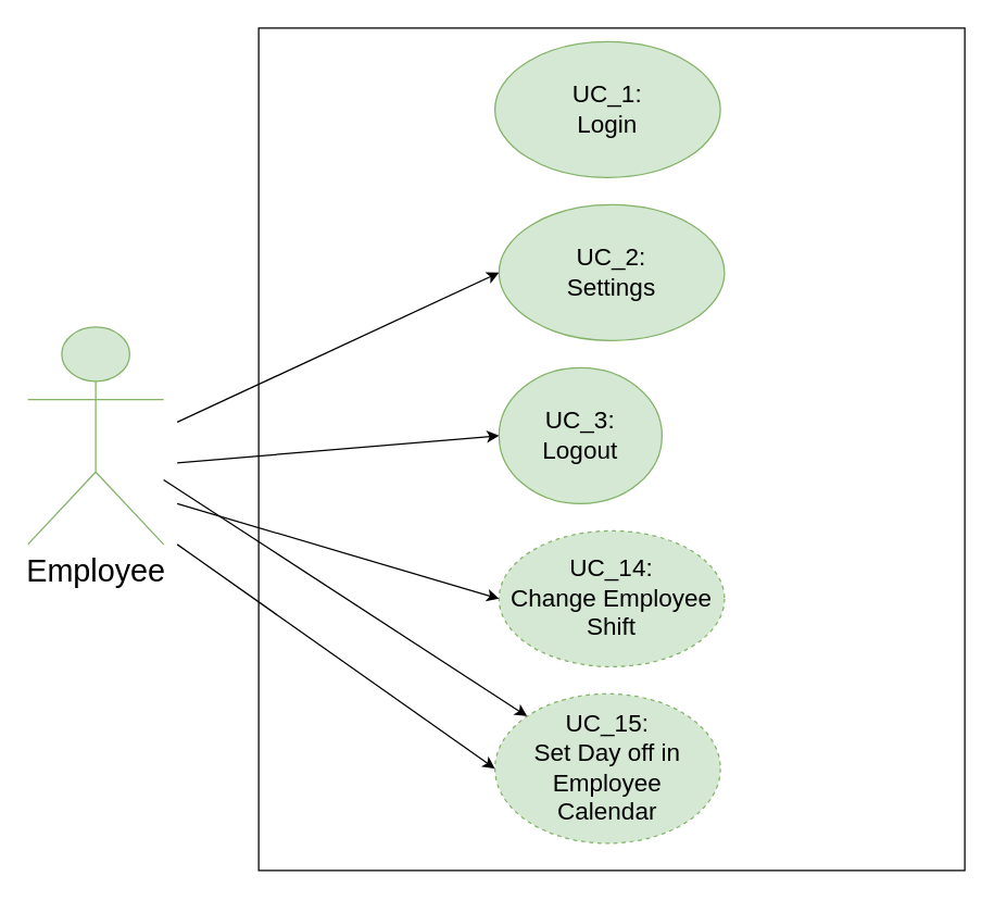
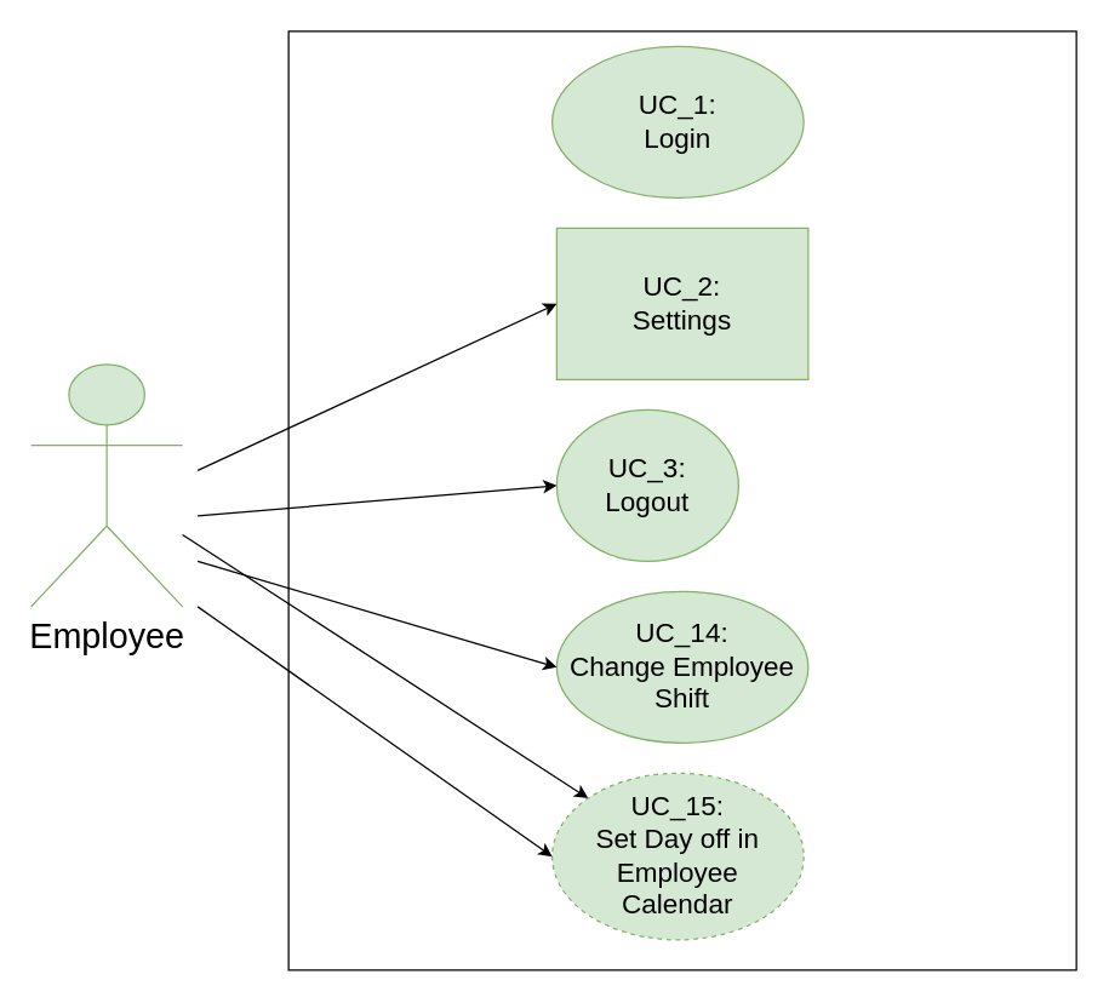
  <mxCell id="0" />
  <mxCell id="1" parent="0" />
  <mxCell id="2" value="" style="rounded=0;whiteSpace=wrap;html=1;" parent="1" vertex="1"><mxGeometry x="190" y="20" width="520" height="620" as="geometry" /></mxCell>
  <mxCell id="3" value="UC_1: &lt;br style=&quot;font-size: 18px;&quot;&gt;Login" style="ellipse;whiteSpace=wrap;html=1;fillColor=#d5e8d4;strokeColor=#82b366;fontSize=18;" parent="1" vertex="1"><mxGeometry x="364" y="30" width="166" height="100" as="geometry" /></mxCell>
  <mxCell id="4" value="Employee" style="shape=umlActor;verticalLabelPosition=bottom;labelBackgroundColor=#ffffff;verticalAlign=top;html=1;outlineConnect=0;fontSize=23;fillColor=#d5e8d4;strokeColor=#82b366;" parent="1" vertex="1"><mxGeometry x="20" y="240" width="100" height="160" as="geometry" /></mxCell>
  <mxCell id="5" value="" style="endArrow=classic;html=1;fontSize=23;" parent="1" target="9" edge="1" source="4"><mxGeometry width="50" height="50" relative="1" as="geometry"><mxPoint x="660" y="570" as="sourcePoint" /><mxPoint x="460" y="420" as="targetPoint" /></mxGeometry></mxCell>
  <mxCell id="6" value="UC_3: &lt;br style=&quot;font-size: 18px;&quot;&gt;Logout" style="ellipse;whiteSpace=wrap;html=1;fillColor=#d5e8d4;strokeColor=#82b366;fontSize=18;" vertex="1" parent="1"><mxGeometry x="367" y="270" width="120" height="100" as="geometry" /></mxCell>
- <mxCell id="7" value="UC_2: &lt;br style=&quot;font-size: 18px&quot;&gt;Settings" style="ellipse;whiteSpace=wrap;html=1;fillColor=#d5e8d4;strokeColor=#82b366;fontSize=18;" vertex="1" parent="1"><mxGeometry x="367" y="150" width="166" height="100" as="geometry" /></mxCell>
- <mxCell id="8" value="&lt;span style=&quot;font-size: 18px;&quot;&gt;UC_14: &lt;br style=&quot;font-size: 18px;&quot;&gt;Change Employee Shift&lt;/span&gt;" style="ellipse;whiteSpace=wrap;html=1;fillColor=#d5e8d4;strokeColor=#82b366;fontSize=18;dashed=1;" vertex="1" parent="1"><mxGeometry x="367" y="390" width="166" height="100" as="geometry" /></mxCell>
+ <mxCell id="7" value="UC_2: &lt;br style=&quot;font-size: 18px&quot;&gt;Settings" style="whiteSpace=wrap;html=1;fillColor=#d5e8d4;strokeColor=#82b366;fontSize=18;rounded=0;" vertex="1" parent="1"><mxGeometry x="367" y="150" width="166" height="100" as="geometry" /></mxCell>
+ <mxCell id="8" value="&lt;span style=&quot;font-size: 18px;&quot;&gt;UC_14: &lt;br style=&quot;font-size: 18px;&quot;&gt;Change Employee Shift&lt;/span&gt;" style="ellipse;whiteSpace=wrap;html=1;fillColor=#d5e8d4;strokeColor=#82b366;fontSize=18;" vertex="1" parent="1"><mxGeometry x="367" y="390" width="166" height="100" as="geometry" /></mxCell>
  <mxCell id="9" value="&lt;span style=&quot;font-size: 18px&quot;&gt;UC_15:&lt;/span&gt;&lt;br style=&quot;font-size: 18px&quot;&gt;&lt;span style=&quot;font-size: 18px&quot;&gt;Set Day off in Employee &lt;br&gt;Calendar&lt;/span&gt;" style="ellipse;whiteSpace=wrap;html=1;fillColor=#d5e8d4;strokeColor=#82b366;fontSize=18;dashed=1;" vertex="1" parent="1"><mxGeometry x="364" y="510" width="166" height="110" as="geometry" /></mxCell>
  <mxCell id="10" value="" style="endArrow=classic;html=1;fontSize=18;entryX=0;entryY=0.5;entryDx=0;entryDy=0;" edge="1" parent="1" target="7"><mxGeometry width="50" height="50" relative="1" as="geometry"><mxPoint x="130" y="310" as="sourcePoint" /><mxPoint x="210" y="290" as="targetPoint" /></mxGeometry></mxCell>
  <mxCell id="11" value="" style="endArrow=classic;html=1;fontSize=18;entryX=0;entryY=0.5;entryDx=0;entryDy=0;" edge="1" parent="1" target="9"><mxGeometry width="50" height="50" relative="1" as="geometry"><mxPoint x="130" y="400" as="sourcePoint" /><mxPoint x="377" y="210" as="targetPoint" /></mxGeometry></mxCell>
  <mxCell id="12" value="" style="endArrow=classic;html=1;fontSize=18;entryX=0;entryY=0.5;entryDx=0;entryDy=0;" edge="1" parent="1" target="8"><mxGeometry width="50" height="50" relative="1" as="geometry"><mxPoint x="130" y="370" as="sourcePoint" /><mxPoint x="387" y="220" as="targetPoint" /></mxGeometry></mxCell>
  <mxCell id="13" value="" style="endArrow=classic;html=1;fontSize=18;entryX=0;entryY=0.5;entryDx=0;entryDy=0;" edge="1" parent="1" target="6"><mxGeometry width="50" height="50" relative="1" as="geometry"><mxPoint x="130" y="340" as="sourcePoint" /><mxPoint x="397" y="230" as="targetPoint" /></mxGeometry></mxCell>
